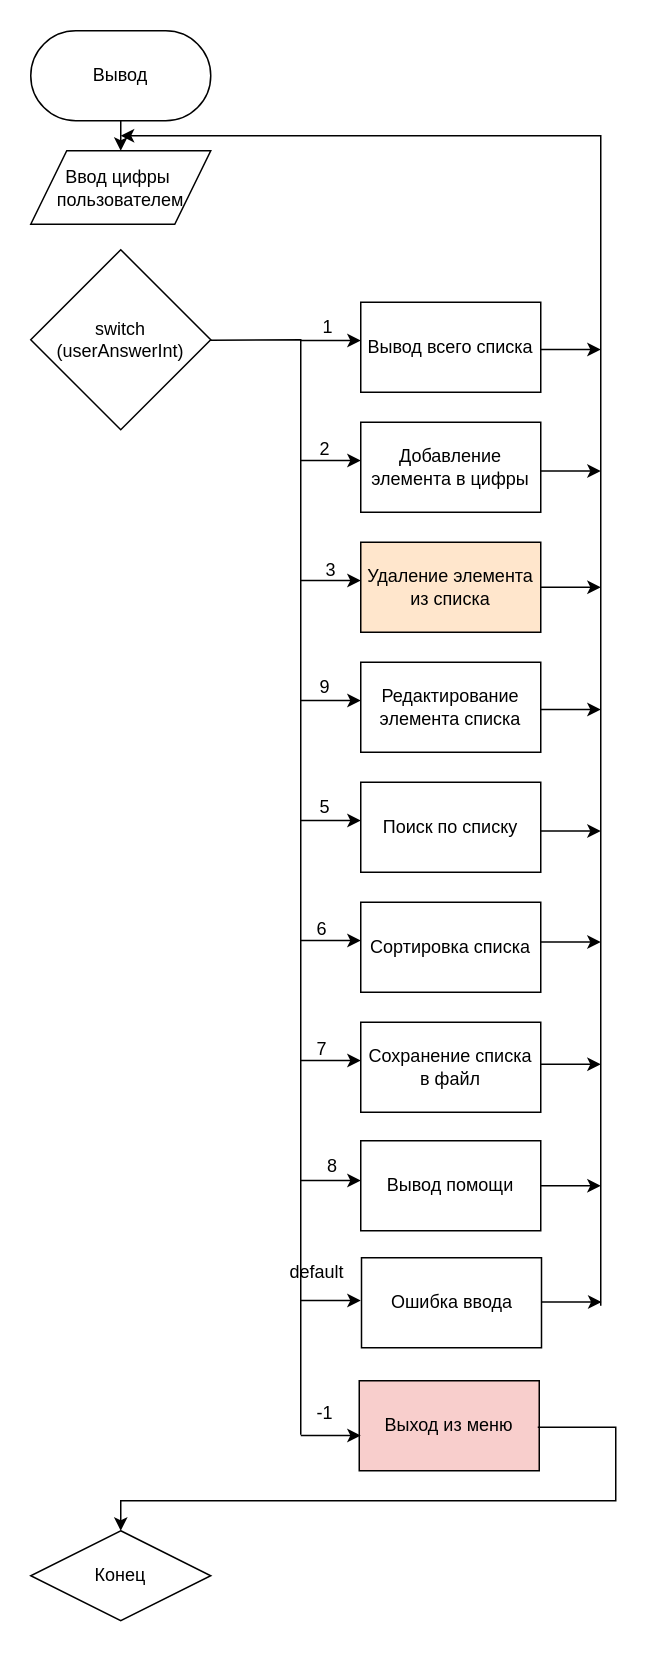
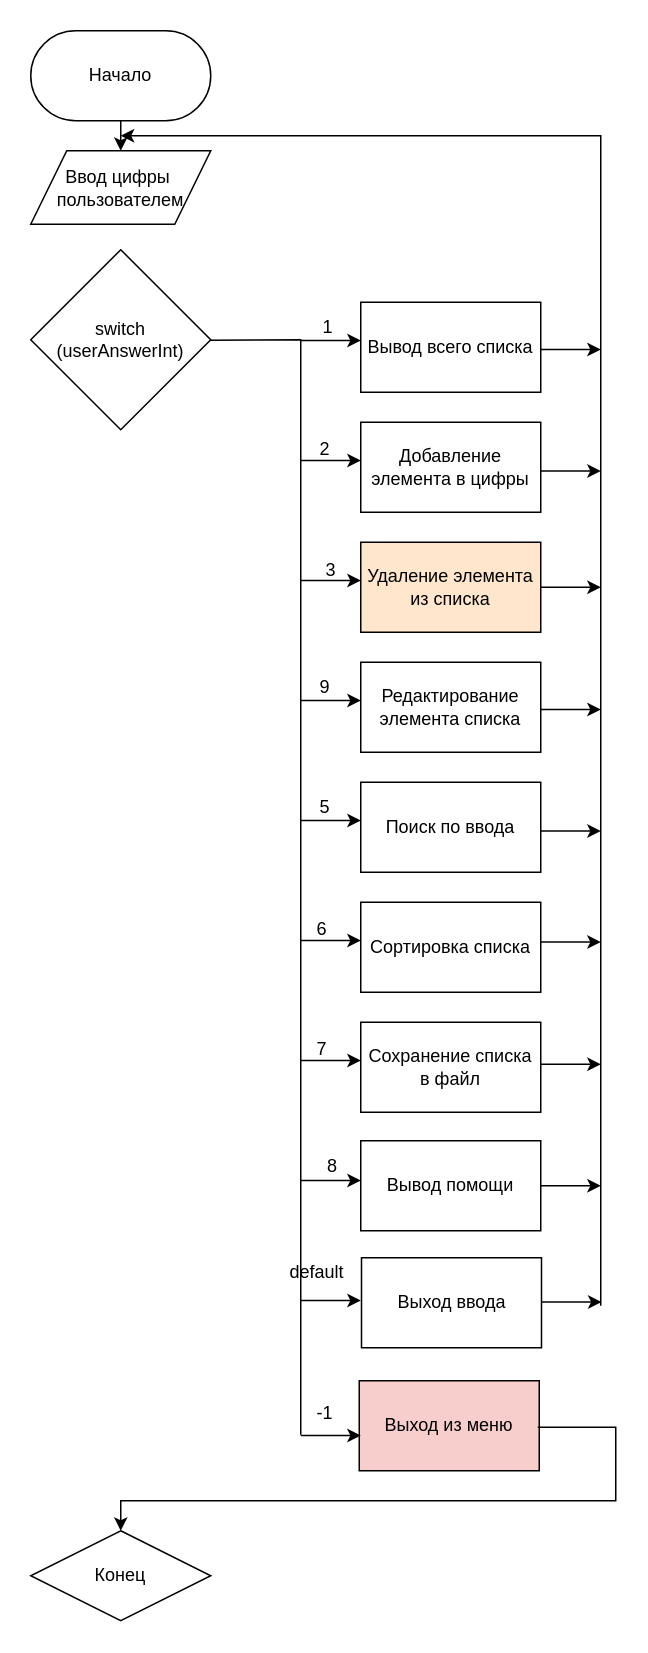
  <mxCell id="0" />
  <mxCell id="1" parent="0" />
  <mxCell id="2" value="" style="edgeStyle=orthogonalEdgeStyle;rounded=0;orthogonalLoop=1;jettySize=auto;html=1;" edge="1" parent="1" source="3"><mxGeometry relative="1" as="geometry"><mxPoint x="80" y="100" as="targetPoint" /></mxGeometry></mxCell>
- <mxCell id="3" value="Вывод" style="rounded=1;whiteSpace=wrap;html=1;arcSize=50;" vertex="1" parent="1"><mxGeometry x="20" y="20" width="120" height="60" as="geometry" /></mxCell>
+ <mxCell id="3" value="Начало" style="rounded=1;whiteSpace=wrap;html=1;arcSize=50;" vertex="1" parent="1"><mxGeometry x="20" y="20" width="120" height="60" as="geometry" /></mxCell>
  <mxCell id="4" value="switch&lt;br&gt;(userAnswerInt)" style="rhombus;whiteSpace=wrap;html=1;" vertex="1" parent="1"><mxGeometry x="20" y="166" width="120" height="120" as="geometry" /></mxCell>
  <mxCell id="5" value="" style="endArrow=none;html=1;exitX=1;exitY=0.5;exitDx=0;exitDy=0;rounded=0;endFill=0;" edge="1" parent="1"><mxGeometry width="50" height="50" relative="1" as="geometry"><mxPoint x="139.667" y="226.333" as="sourcePoint" /><mxPoint x="200" y="956" as="targetPoint" /><Array as="points"><mxPoint x="200" y="226" /></Array></mxGeometry></mxCell>
  <mxCell id="6" value="" style="endArrow=classic;html=1;" edge="1" parent="1"><mxGeometry width="50" height="50" relative="1" as="geometry"><mxPoint x="200" y="226.5" as="sourcePoint" /><mxPoint x="240" y="226.5" as="targetPoint" /></mxGeometry></mxCell>
  <mxCell id="7" value="Выход из меню" style="rounded=0;whiteSpace=wrap;html=1;fillColor=#f8cecc;" vertex="1" parent="1"><mxGeometry x="239" y="920" width="120" height="60" as="geometry" /></mxCell>
  <mxCell id="8" value="" style="endArrow=classic;html=1;" edge="1" parent="1"><mxGeometry width="50" height="50" relative="1" as="geometry"><mxPoint x="200" y="306.5" as="sourcePoint" /><mxPoint x="240" y="306.5" as="targetPoint" /></mxGeometry></mxCell>
  <mxCell id="9" value="Вывод всего списка&lt;br&gt;" style="rounded=0;whiteSpace=wrap;html=1;" vertex="1" parent="1"><mxGeometry x="240" y="201" width="120" height="60" as="geometry" /></mxCell>
  <mxCell id="10" value="" style="endArrow=classic;html=1;" edge="1" parent="1"><mxGeometry width="50" height="50" relative="1" as="geometry"><mxPoint x="200" y="386.5" as="sourcePoint" /><mxPoint x="240" y="386.5" as="targetPoint" /></mxGeometry></mxCell>
  <mxCell id="11" value="Добавление элемента в цифры&lt;br&gt;" style="rounded=0;whiteSpace=wrap;html=1;" vertex="1" parent="1"><mxGeometry x="240" y="281" width="120" height="60" as="geometry" /></mxCell>
  <mxCell id="12" value="" style="endArrow=classic;html=1;" edge="1" parent="1"><mxGeometry width="50" height="50" relative="1" as="geometry"><mxPoint x="200" y="466.5" as="sourcePoint" /><mxPoint x="240" y="466.5" as="targetPoint" /></mxGeometry></mxCell>
  <mxCell id="13" value="Удаление элемента из списка&lt;br&gt;" style="rounded=0;whiteSpace=wrap;html=1;fillColor=#ffe6cc;" vertex="1" parent="1"><mxGeometry x="240" y="361" width="120" height="60" as="geometry" /></mxCell>
  <mxCell id="14" value="" style="endArrow=classic;html=1;" edge="1" parent="1"><mxGeometry width="50" height="50" relative="1" as="geometry"><mxPoint x="200" y="546.5" as="sourcePoint" /><mxPoint x="240" y="546.5" as="targetPoint" /></mxGeometry></mxCell>
  <mxCell id="15" value="Редактирование элемента списка&lt;br&gt;" style="rounded=0;whiteSpace=wrap;html=1;" vertex="1" parent="1"><mxGeometry x="240" y="441" width="120" height="60" as="geometry" /></mxCell>
  <mxCell id="16" value="" style="endArrow=classic;html=1;" edge="1" parent="1"><mxGeometry width="50" height="50" relative="1" as="geometry"><mxPoint x="200" y="626.5" as="sourcePoint" /><mxPoint x="240" y="626.5" as="targetPoint" /></mxGeometry></mxCell>
- <mxCell id="17" value="Поиск по списку&lt;br&gt;" style="rounded=0;whiteSpace=wrap;html=1;" vertex="1" parent="1"><mxGeometry x="240" y="521" width="120" height="60" as="geometry" /></mxCell>
+ <mxCell id="17" value="Поиск по ввода&lt;br&gt;" style="rounded=0;whiteSpace=wrap;html=1;" vertex="1" parent="1"><mxGeometry x="240" y="521" width="120" height="60" as="geometry" /></mxCell>
  <mxCell id="18" value="-1&lt;br&gt;&lt;br&gt;" style="text;html=1;resizable=0;points=[];autosize=1;align=left;verticalAlign=top;spacingTop=-4;" vertex="1" parent="1"><mxGeometry x="209" y="932" width="30" height="30" as="geometry" /></mxCell>
  <mxCell id="19" value="1" style="text;html=1;resizable=0;points=[];autosize=1;align=left;verticalAlign=top;spacingTop=-4;" vertex="1" parent="1"><mxGeometry x="213" y="208" width="20" height="20" as="geometry" /></mxCell>
  <mxCell id="20" value="2" style="text;html=1;resizable=0;points=[];autosize=1;align=left;verticalAlign=top;spacingTop=-4;" vertex="1" parent="1"><mxGeometry x="211" y="289" width="20" height="20" as="geometry" /></mxCell>
  <mxCell id="21" value="3" style="text;html=1;resizable=0;points=[];autosize=1;align=left;verticalAlign=top;spacingTop=-4;" vertex="1" parent="1"><mxGeometry x="215" y="370" width="20" height="20" as="geometry" /></mxCell>
  <mxCell id="22" value="9" style="text;html=1;resizable=0;points=[];autosize=1;align=left;verticalAlign=top;spacingTop=-4;" vertex="1" parent="1"><mxGeometry x="211" y="448" width="20" height="20" as="geometry" /></mxCell>
  <mxCell id="23" value="5" style="text;html=1;resizable=0;points=[];autosize=1;align=left;verticalAlign=top;spacingTop=-4;" vertex="1" parent="1"><mxGeometry x="211" y="528" width="20" height="20" as="geometry" /></mxCell>
  <mxCell id="24" value="" style="endArrow=classic;html=1;" edge="1" parent="1"><mxGeometry width="50" height="50" relative="1" as="geometry"><mxPoint x="200" y="956.5" as="sourcePoint" /><mxPoint x="240" y="956.5" as="targetPoint" /></mxGeometry></mxCell>
- <mxCell id="25" value="Ошибка ввода&lt;br&gt;" style="rounded=0;whiteSpace=wrap;html=1;" vertex="1" parent="1"><mxGeometry x="240.5" y="838" width="120" height="60" as="geometry" /></mxCell>
+ <mxCell id="25" value="Выход ввода&lt;br&gt;" style="rounded=0;whiteSpace=wrap;html=1;" vertex="1" parent="1"><mxGeometry x="240.5" y="838" width="120" height="60" as="geometry" /></mxCell>
  <mxCell id="26" value="default&lt;br&gt;&lt;br&gt;" style="text;html=1;resizable=0;points=[];autosize=1;align=left;verticalAlign=top;spacingTop=-4;" vertex="1" parent="1"><mxGeometry x="190.5" y="838" width="50" height="30" as="geometry" /></mxCell>
  <mxCell id="27" value="" style="endArrow=classic;html=1;" edge="1" parent="1"><mxGeometry width="50" height="50" relative="1" as="geometry"><mxPoint x="200" y="706.5" as="sourcePoint" /><mxPoint x="240" y="706.5" as="targetPoint" /></mxGeometry></mxCell>
  <mxCell id="28" value="Сортировка списка&lt;br&gt;" style="rounded=0;whiteSpace=wrap;html=1;" vertex="1" parent="1"><mxGeometry x="240" y="601" width="120" height="60" as="geometry" /></mxCell>
  <mxCell id="29" value="" style="endArrow=classic;html=1;" edge="1" parent="1"><mxGeometry width="50" height="50" relative="1" as="geometry"><mxPoint x="200" y="786.5" as="sourcePoint" /><mxPoint x="240" y="786.5" as="targetPoint" /></mxGeometry></mxCell>
  <mxCell id="30" value="Сохранение списка в файл&lt;br&gt;" style="rounded=0;whiteSpace=wrap;html=1;" vertex="1" parent="1"><mxGeometry x="240" y="681" width="120" height="60" as="geometry" /></mxCell>
  <mxCell id="31" value="6&lt;br&gt;&lt;br&gt;" style="text;html=1;resizable=0;points=[];autosize=1;align=left;verticalAlign=top;spacingTop=-4;" vertex="1" parent="1"><mxGeometry x="209" y="609" width="20" height="30" as="geometry" /></mxCell>
  <mxCell id="32" value="7&lt;br&gt;&lt;br&gt;" style="text;html=1;resizable=0;points=[];autosize=1;align=left;verticalAlign=top;spacingTop=-4;" vertex="1" parent="1"><mxGeometry x="209" y="689" width="20" height="30" as="geometry" /></mxCell>
  <mxCell id="33" value="" style="endArrow=classic;html=1;" edge="1" parent="1"><mxGeometry width="50" height="50" relative="1" as="geometry"><mxPoint x="200" y="866.5" as="sourcePoint" /><mxPoint x="240" y="866.5" as="targetPoint" /></mxGeometry></mxCell>
  <mxCell id="34" value="Вывод помощи&lt;br&gt;" style="rounded=0;whiteSpace=wrap;html=1;" vertex="1" parent="1"><mxGeometry x="240" y="760" width="120" height="60" as="geometry" /></mxCell>
  <mxCell id="35" value="8" style="text;html=1;resizable=0;points=[];autosize=1;align=left;verticalAlign=top;spacingTop=-4;" vertex="1" parent="1"><mxGeometry x="216" y="767" width="20" height="20" as="geometry" /></mxCell>
  <mxCell id="36" value="" style="endArrow=classic;html=1;entryX=0.5;entryY=0;entryDx=0;entryDy=0;rounded=0;" edge="1" parent="1" target="48"><mxGeometry width="50" height="50" relative="1" as="geometry"><mxPoint x="358" y="951" as="sourcePoint" /><mxPoint x="398" y="951" as="targetPoint" /><Array as="points"><mxPoint x="410" y="951" /><mxPoint x="410" y="1000" /><mxPoint x="80" y="1000" /></Array></mxGeometry></mxCell>
  <mxCell id="37" value="" style="endArrow=classic;html=1;" edge="1" parent="1"><mxGeometry width="50" height="50" relative="1" as="geometry"><mxPoint x="360" y="232.5" as="sourcePoint" /><mxPoint x="400" y="232.5" as="targetPoint" /></mxGeometry></mxCell>
  <mxCell id="38" value="" style="endArrow=classic;html=1;" edge="1" parent="1"><mxGeometry width="50" height="50" relative="1" as="geometry"><mxPoint x="360" y="313.5" as="sourcePoint" /><mxPoint x="400" y="313.5" as="targetPoint" /></mxGeometry></mxCell>
  <mxCell id="39" value="" style="endArrow=classic;html=1;" edge="1" parent="1"><mxGeometry width="50" height="50" relative="1" as="geometry"><mxPoint x="360" y="391" as="sourcePoint" /><mxPoint x="400" y="391" as="targetPoint" /></mxGeometry></mxCell>
  <mxCell id="40" value="" style="endArrow=classic;html=1;" edge="1" parent="1"><mxGeometry width="50" height="50" relative="1" as="geometry"><mxPoint x="360" y="472.5" as="sourcePoint" /><mxPoint x="400" y="472.5" as="targetPoint" /></mxGeometry></mxCell>
  <mxCell id="41" value="" style="endArrow=classic;html=1;" edge="1" parent="1"><mxGeometry width="50" height="50" relative="1" as="geometry"><mxPoint x="360" y="553.5" as="sourcePoint" /><mxPoint x="400" y="553.5" as="targetPoint" /></mxGeometry></mxCell>
  <mxCell id="42" value="" style="endArrow=classic;html=1;" edge="1" parent="1"><mxGeometry width="50" height="50" relative="1" as="geometry"><mxPoint x="360" y="627.5" as="sourcePoint" /><mxPoint x="400" y="627.5" as="targetPoint" /></mxGeometry></mxCell>
  <mxCell id="43" value="" style="endArrow=classic;html=1;" edge="1" parent="1"><mxGeometry width="50" height="50" relative="1" as="geometry"><mxPoint x="360" y="709" as="sourcePoint" /><mxPoint x="400" y="709" as="targetPoint" /></mxGeometry></mxCell>
  <mxCell id="44" value="" style="endArrow=classic;html=1;" edge="1" parent="1"><mxGeometry width="50" height="50" relative="1" as="geometry"><mxPoint x="360" y="790" as="sourcePoint" /><mxPoint x="400" y="790" as="targetPoint" /></mxGeometry></mxCell>
  <mxCell id="45" value="" style="endArrow=classic;html=1;" edge="1" parent="1"><mxGeometry width="50" height="50" relative="1" as="geometry"><mxPoint x="360.5" y="867.5" as="sourcePoint" /><mxPoint x="400.5" y="867.5" as="targetPoint" /></mxGeometry></mxCell>
  <mxCell id="46" value="Ввод цифры&amp;nbsp;&lt;br&gt;пользователем&lt;br&gt;" style="shape=parallelogram;perimeter=parallelogramPerimeter;whiteSpace=wrap;html=1;" vertex="1" parent="1"><mxGeometry x="20" y="100" width="120" height="49" as="geometry" /></mxCell>
  <mxCell id="47" value="" style="endArrow=classic;html=1;rounded=0;" edge="1" parent="1"><mxGeometry width="50" height="50" relative="1" as="geometry"><mxPoint x="400" y="870" as="sourcePoint" /><mxPoint x="80" y="90" as="targetPoint" /><Array as="points"><mxPoint x="400" y="90" /></Array></mxGeometry></mxCell>
  <mxCell id="48" value="Конец" style="rhombus;whiteSpace=wrap;html=1;arcSize=50;" vertex="1" parent="1"><mxGeometry x="20" y="1020" width="120" height="60" as="geometry" /></mxCell>
